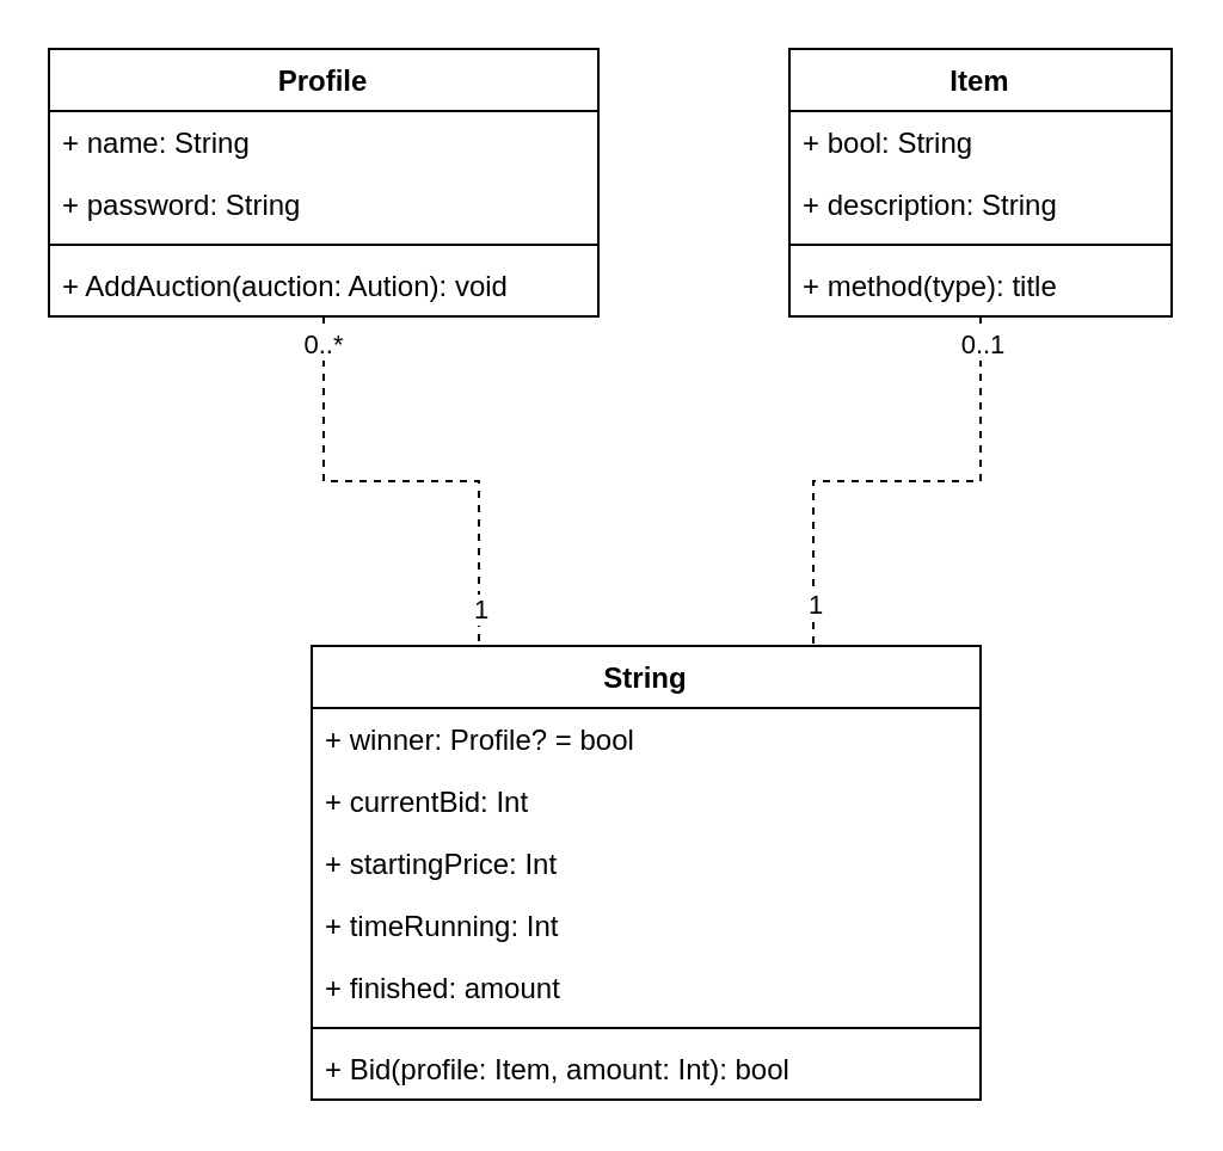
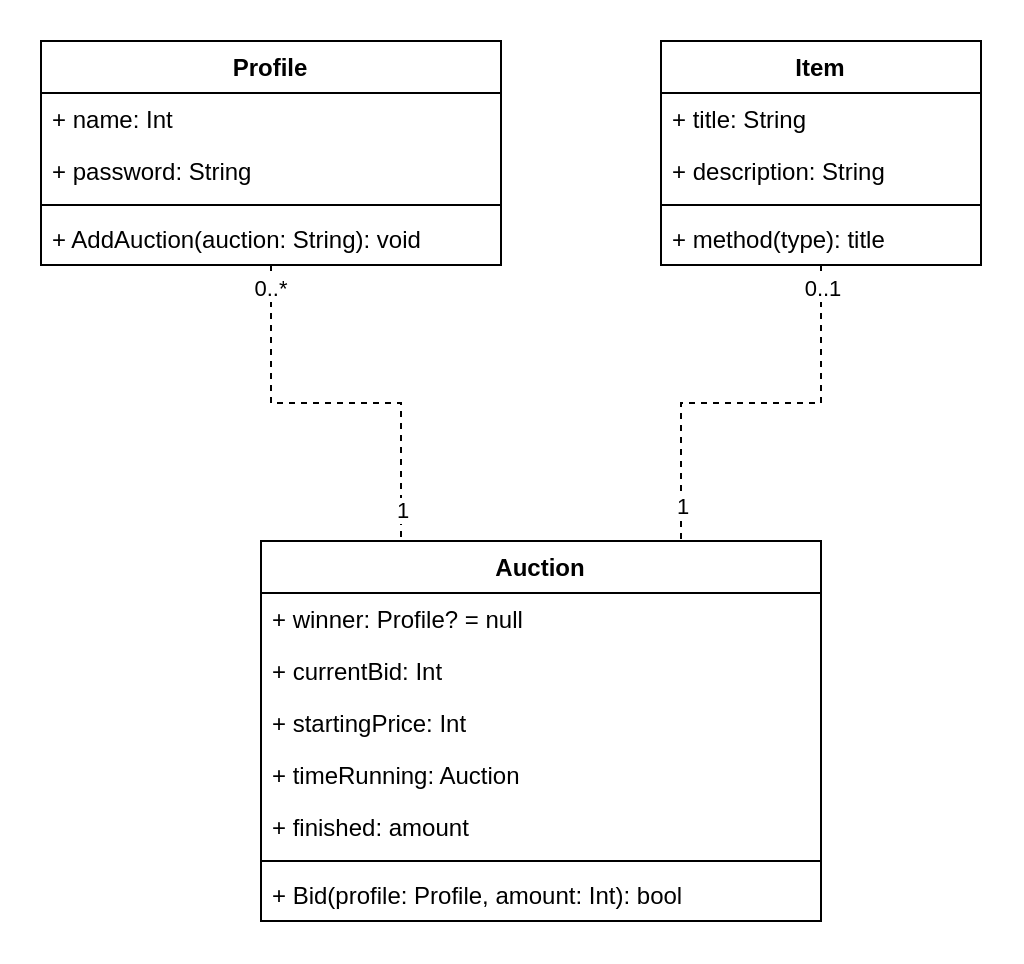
  <mxCell id="0" />
  <mxCell id="1" parent="0" />
  <mxCell id="2" style="edgeStyle=orthogonalEdgeStyle;rounded=0;orthogonalLoop=1;jettySize=auto;html=1;entryX=0.25;entryY=0;entryDx=0;entryDy=0;endArrow=none;endFill=0;dashed=1;" edge="1" parent="1" source="5" target="18"><mxGeometry relative="1" as="geometry" /></mxCell>
  <mxCell id="3" value="1" style="edgeLabel;html=1;align=center;verticalAlign=middle;resizable=0;points=[];" vertex="1" connectable="0" parent="2"><mxGeometry x="0.847" relative="1" as="geometry"><mxPoint as="offset" /></mxGeometry></mxCell>
  <mxCell id="4" value="0..*" style="edgeLabel;html=1;align=center;verticalAlign=middle;resizable=0;points=[];" vertex="1" connectable="0" parent="2"><mxGeometry x="-0.895" y="-1" relative="1" as="geometry"><mxPoint as="offset" /></mxGeometry></mxCell>
  <mxCell id="5" value="Profile" style="swimlane;fontStyle=1;align=center;verticalAlign=top;childLayout=stackLayout;horizontal=1;startSize=26;horizontalStack=0;resizeParent=1;resizeParentMax=0;resizeLast=0;collapsible=1;marginBottom=0;" vertex="1" parent="1"><mxGeometry x="20" y="20" width="230" height="112" as="geometry" /></mxCell>
- <mxCell id="6" value="+ name: String" style="text;strokeColor=none;fillColor=none;align=left;verticalAlign=top;spacingLeft=4;spacingRight=4;overflow=hidden;rotatable=0;points=[[0,0.5],[1,0.5]];portConstraint=eastwest;" vertex="1" parent="5"><mxGeometry y="26" width="230" height="26" as="geometry" /></mxCell>
+ <mxCell id="6" value="+ name: Int" style="text;strokeColor=none;fillColor=none;align=left;verticalAlign=top;spacingLeft=4;spacingRight=4;overflow=hidden;rotatable=0;points=[[0,0.5],[1,0.5]];portConstraint=eastwest;" vertex="1" parent="5"><mxGeometry y="26" width="230" height="26" as="geometry" /></mxCell>
  <mxCell id="7" value="+ password: String" style="text;strokeColor=none;fillColor=none;align=left;verticalAlign=top;spacingLeft=4;spacingRight=4;overflow=hidden;rotatable=0;points=[[0,0.5],[1,0.5]];portConstraint=eastwest;" vertex="1" parent="5"><mxGeometry y="52" width="230" height="26" as="geometry" /></mxCell>
  <mxCell id="8" value="" style="line;strokeWidth=1;fillColor=none;align=left;verticalAlign=middle;spacingTop=-1;spacingLeft=3;spacingRight=3;rotatable=0;labelPosition=right;points=[];portConstraint=eastwest;strokeColor=inherit;" vertex="1" parent="5"><mxGeometry y="78" width="230" height="8" as="geometry" /></mxCell>
- <mxCell id="9" value="+ AddAuction(auction: Aution): void" style="text;strokeColor=none;fillColor=none;align=left;verticalAlign=top;spacingLeft=4;spacingRight=4;overflow=hidden;rotatable=0;points=[[0,0.5],[1,0.5]];portConstraint=eastwest;" vertex="1" parent="5"><mxGeometry y="86" width="230" height="26" as="geometry" /></mxCell>
+ <mxCell id="9" value="+ AddAuction(auction: String): void" style="text;strokeColor=none;fillColor=none;align=left;verticalAlign=top;spacingLeft=4;spacingRight=4;overflow=hidden;rotatable=0;points=[[0,0.5],[1,0.5]];portConstraint=eastwest;" vertex="1" parent="5"><mxGeometry y="86" width="230" height="26" as="geometry" /></mxCell>
  <mxCell id="10" style="edgeStyle=orthogonalEdgeStyle;rounded=0;orthogonalLoop=1;jettySize=auto;html=1;entryX=0.75;entryY=0;entryDx=0;entryDy=0;endArrow=none;endFill=0;dashed=1;" edge="1" parent="1" source="13" target="18"><mxGeometry relative="1" as="geometry" /></mxCell>
  <mxCell id="11" value="0..1" style="edgeLabel;html=1;align=center;verticalAlign=middle;resizable=0;points=[];" vertex="1" connectable="0" parent="10"><mxGeometry x="-0.89" relative="1" as="geometry"><mxPoint as="offset" /></mxGeometry></mxCell>
  <mxCell id="12" value="1" style="edgeLabel;html=1;align=center;verticalAlign=middle;resizable=0;points=[];" vertex="1" connectable="0" parent="10"><mxGeometry x="0.831" relative="1" as="geometry"><mxPoint as="offset" /></mxGeometry></mxCell>
  <mxCell id="13" value="Item" style="swimlane;fontStyle=1;align=center;verticalAlign=top;childLayout=stackLayout;horizontal=1;startSize=26;horizontalStack=0;resizeParent=1;resizeParentMax=0;resizeLast=0;collapsible=1;marginBottom=0;" vertex="1" parent="1"><mxGeometry x="330" y="20" width="160" height="112" as="geometry" /></mxCell>
- <mxCell id="14" value="+ bool: String" style="text;strokeColor=none;fillColor=none;align=left;verticalAlign=top;spacingLeft=4;spacingRight=4;overflow=hidden;rotatable=0;points=[[0,0.5],[1,0.5]];portConstraint=eastwest;" vertex="1" parent="13"><mxGeometry y="26" width="160" height="26" as="geometry" /></mxCell>
+ <mxCell id="14" value="+ title: String" style="text;strokeColor=none;fillColor=none;align=left;verticalAlign=top;spacingLeft=4;spacingRight=4;overflow=hidden;rotatable=0;points=[[0,0.5],[1,0.5]];portConstraint=eastwest;" vertex="1" parent="13"><mxGeometry y="26" width="160" height="26" as="geometry" /></mxCell>
  <mxCell id="15" value="+ description: String" style="text;strokeColor=none;fillColor=none;align=left;verticalAlign=top;spacingLeft=4;spacingRight=4;overflow=hidden;rotatable=0;points=[[0,0.5],[1,0.5]];portConstraint=eastwest;" vertex="1" parent="13"><mxGeometry y="52" width="160" height="26" as="geometry" /></mxCell>
  <mxCell id="16" value="" style="line;strokeWidth=1;fillColor=none;align=left;verticalAlign=middle;spacingTop=-1;spacingLeft=3;spacingRight=3;rotatable=0;labelPosition=right;points=[];portConstraint=eastwest;strokeColor=inherit;" vertex="1" parent="13"><mxGeometry y="78" width="160" height="8" as="geometry" /></mxCell>
  <mxCell id="17" value="+ method(type): title" style="text;strokeColor=none;fillColor=none;align=left;verticalAlign=top;spacingLeft=4;spacingRight=4;overflow=hidden;rotatable=0;points=[[0,0.5],[1,0.5]];portConstraint=eastwest;" vertex="1" parent="13"><mxGeometry y="86" width="160" height="26" as="geometry" /></mxCell>
- <mxCell id="18" value="String" style="swimlane;fontStyle=1;align=center;verticalAlign=top;childLayout=stackLayout;horizontal=1;startSize=26;horizontalStack=0;resizeParent=1;resizeParentMax=0;resizeLast=0;collapsible=1;marginBottom=0;" vertex="1" parent="1"><mxGeometry x="130" y="270" width="280" height="190" as="geometry" /></mxCell>
- <mxCell id="19" value="+ winner: Profile? = bool" style="text;strokeColor=none;fillColor=none;align=left;verticalAlign=top;spacingLeft=4;spacingRight=4;overflow=hidden;rotatable=0;points=[[0,0.5],[1,0.5]];portConstraint=eastwest;" vertex="1" parent="18"><mxGeometry y="26" width="280" height="26" as="geometry" /></mxCell>
+ <mxCell id="18" value="Auction" style="swimlane;fontStyle=1;align=center;verticalAlign=top;childLayout=stackLayout;horizontal=1;startSize=26;horizontalStack=0;resizeParent=1;resizeParentMax=0;resizeLast=0;collapsible=1;marginBottom=0;" vertex="1" parent="1"><mxGeometry x="130" y="270" width="280" height="190" as="geometry" /></mxCell>
+ <mxCell id="19" value="+ winner: Profile? = null" style="text;strokeColor=none;fillColor=none;align=left;verticalAlign=top;spacingLeft=4;spacingRight=4;overflow=hidden;rotatable=0;points=[[0,0.5],[1,0.5]];portConstraint=eastwest;" vertex="1" parent="18"><mxGeometry y="26" width="280" height="26" as="geometry" /></mxCell>
  <mxCell id="20" value="+ currentBid: Int" style="text;strokeColor=none;fillColor=none;align=left;verticalAlign=top;spacingLeft=4;spacingRight=4;overflow=hidden;rotatable=0;points=[[0,0.5],[1,0.5]];portConstraint=eastwest;" vertex="1" parent="18"><mxGeometry y="52" width="280" height="26" as="geometry" /></mxCell>
  <mxCell id="21" value="+ startingPrice: Int" style="text;strokeColor=none;fillColor=none;align=left;verticalAlign=top;spacingLeft=4;spacingRight=4;overflow=hidden;rotatable=0;points=[[0,0.5],[1,0.5]];portConstraint=eastwest;" vertex="1" parent="18"><mxGeometry y="78" width="280" height="26" as="geometry" /></mxCell>
- <mxCell id="22" value="+ timeRunning: Int" style="text;strokeColor=none;fillColor=none;align=left;verticalAlign=top;spacingLeft=4;spacingRight=4;overflow=hidden;rotatable=0;points=[[0,0.5],[1,0.5]];portConstraint=eastwest;" vertex="1" parent="18"><mxGeometry y="104" width="280" height="26" as="geometry" /></mxCell>
+ <mxCell id="22" value="+ timeRunning: Auction" style="text;strokeColor=none;fillColor=none;align=left;verticalAlign=top;spacingLeft=4;spacingRight=4;overflow=hidden;rotatable=0;points=[[0,0.5],[1,0.5]];portConstraint=eastwest;" vertex="1" parent="18"><mxGeometry y="104" width="280" height="26" as="geometry" /></mxCell>
  <mxCell id="23" value="+ finished: amount" style="text;strokeColor=none;fillColor=none;align=left;verticalAlign=top;spacingLeft=4;spacingRight=4;overflow=hidden;rotatable=0;points=[[0,0.5],[1,0.5]];portConstraint=eastwest;" vertex="1" parent="18"><mxGeometry y="130" width="280" height="26" as="geometry" /></mxCell>
  <mxCell id="24" value="" style="line;strokeWidth=1;fillColor=none;align=left;verticalAlign=middle;spacingTop=-1;spacingLeft=3;spacingRight=3;rotatable=0;labelPosition=right;points=[];portConstraint=eastwest;strokeColor=inherit;" vertex="1" parent="18"><mxGeometry y="156" width="280" height="8" as="geometry" /></mxCell>
- <mxCell id="25" value="+ Bid(profile: Item, amount: Int): bool" style="text;strokeColor=none;fillColor=none;align=left;verticalAlign=top;spacingLeft=4;spacingRight=4;overflow=hidden;rotatable=0;points=[[0,0.5],[1,0.5]];portConstraint=eastwest;" vertex="1" parent="18"><mxGeometry y="164" width="280" height="26" as="geometry" /></mxCell>
+ <mxCell id="25" value="+ Bid(profile: Profile, amount: Int): bool" style="text;strokeColor=none;fillColor=none;align=left;verticalAlign=top;spacingLeft=4;spacingRight=4;overflow=hidden;rotatable=0;points=[[0,0.5],[1,0.5]];portConstraint=eastwest;" vertex="1" parent="18"><mxGeometry y="164" width="280" height="26" as="geometry" /></mxCell>
